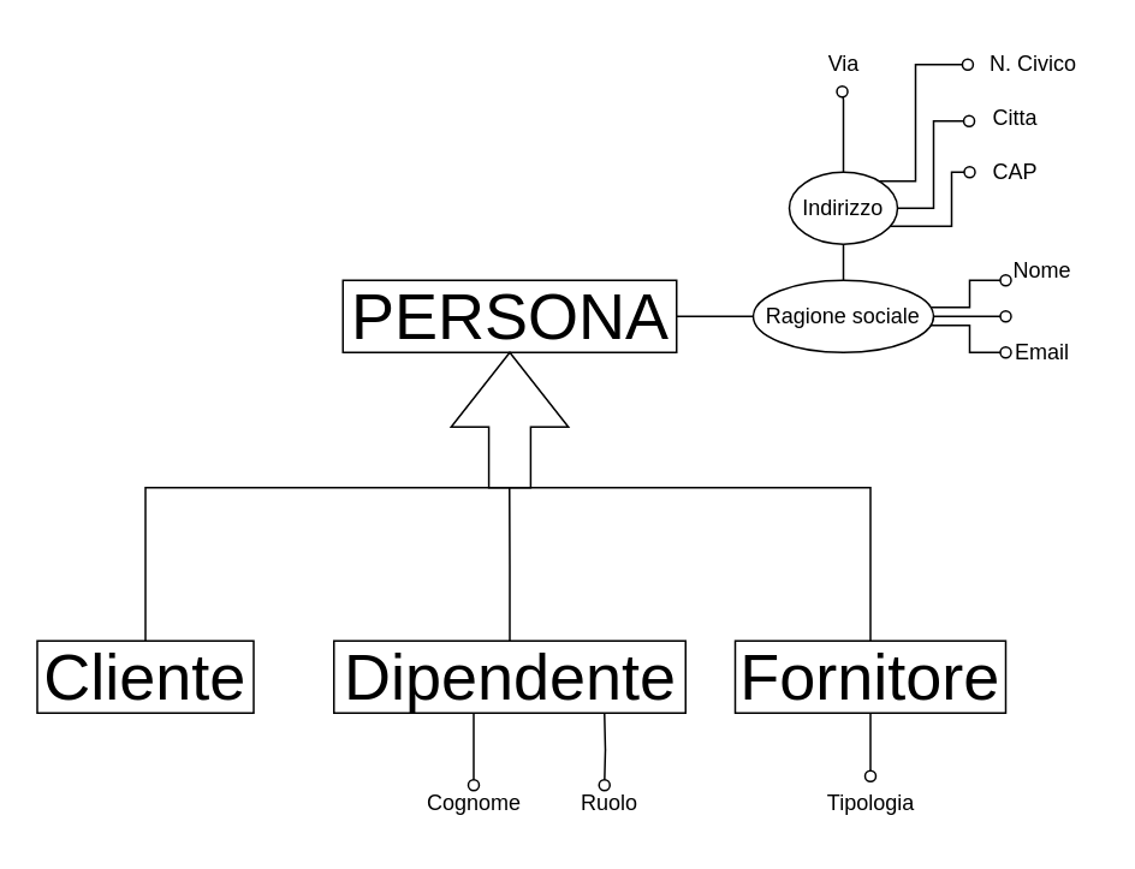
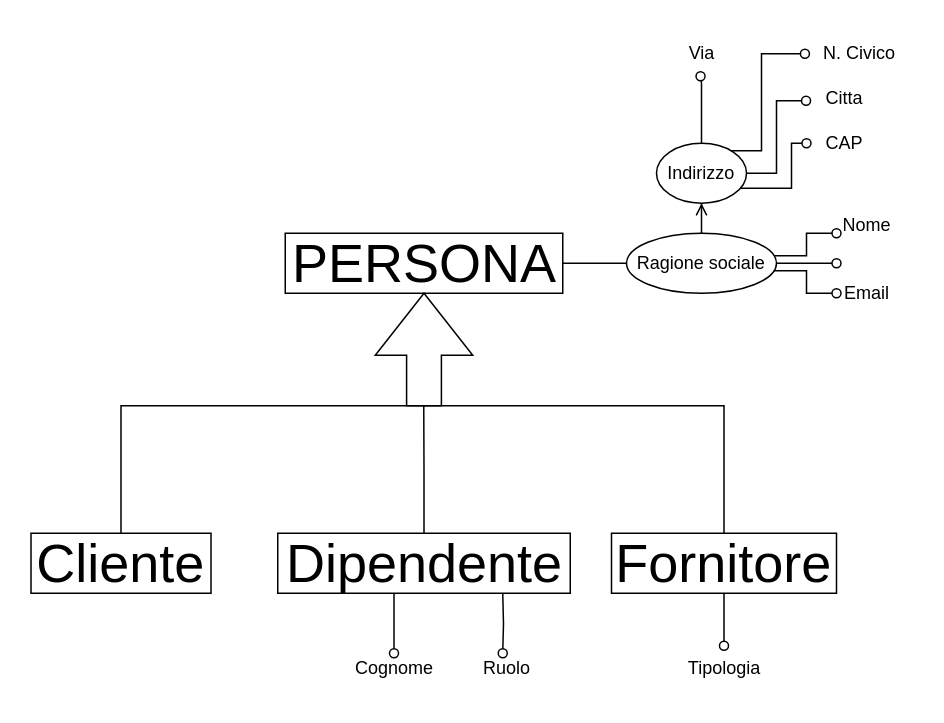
  <mxCell id="0" />
  <mxCell id="1" parent="0" />
  <mxCell id="2" style="edgeStyle=orthogonalEdgeStyle;rounded=0;orthogonalLoop=1;jettySize=auto;html=1;fontSize=12;endArrow=none;endFill=0;" edge="1" parent="1" source="3" target="17"><mxGeometry relative="1" as="geometry" /></mxCell>
  <mxCell id="3" value="PERSONA" style="whiteSpace=wrap;html=1;align=center;fontSize=36;" vertex="1" parent="1"><mxGeometry x="189.5" y="155" width="185" height="40" as="geometry" /></mxCell>
  <mxCell id="4" value="" style="shape=singleArrow;direction=north;whiteSpace=wrap;html=1;fontSize=36;arrowWidth=0.357;arrowSize=0.552;" vertex="1" parent="1"><mxGeometry x="249.5" y="195" width="65" height="75" as="geometry" /></mxCell>
  <mxCell id="5" style="edgeStyle=orthogonalEdgeStyle;rounded=0;orthogonalLoop=1;jettySize=auto;html=1;exitX=0.5;exitY=0;exitDx=0;exitDy=0;endArrow=none;endFill=0;entryX=0.5;entryY=0;entryDx=0;entryDy=0;" edge="1" parent="1" source="6" target="12"><mxGeometry relative="1" as="geometry"><mxPoint x="497" y="290" as="targetPoint" /><Array as="points"><mxPoint x="80" y="270" /><mxPoint x="482" y="270" /></Array></mxGeometry></mxCell>
  <mxCell id="6" value="Cliente" style="whiteSpace=wrap;html=1;align=center;fontSize=36;" vertex="1" parent="1"><mxGeometry x="20" y="355" width="120" height="40" as="geometry" /></mxCell>
  <mxCell id="7" style="edgeStyle=orthogonalEdgeStyle;rounded=0;orthogonalLoop=1;jettySize=auto;html=1;endArrow=oval;endFill=0;" edge="1" parent="1"><mxGeometry relative="1" as="geometry"><mxPoint x="262" y="435" as="targetPoint" /><Array as="points"><mxPoint x="262" y="405" /><mxPoint x="262" y="405" /></Array><mxPoint x="262" y="395" as="sourcePoint" /></mxGeometry></mxCell>
  <mxCell id="8" style="edgeStyle=orthogonalEdgeStyle;rounded=0;orthogonalLoop=1;jettySize=auto;html=1;endArrow=oval;endFill=0;" edge="1" parent="1"><mxGeometry relative="1" as="geometry"><mxPoint x="334.5" y="435" as="targetPoint" /><mxPoint x="334.5" y="395" as="sourcePoint" /></mxGeometry></mxCell>
  <mxCell id="9" style="edgeStyle=orthogonalEdgeStyle;rounded=0;orthogonalLoop=1;jettySize=auto;html=1;exitX=0.5;exitY=0;exitDx=0;exitDy=0;endArrow=none;endFill=0;" edge="1" parent="1" source="10"><mxGeometry relative="1" as="geometry"><mxPoint x="281.839" y="270" as="targetPoint" /></mxGeometry></mxCell>
  <mxCell id="10" value="Dipendente" style="whiteSpace=wrap;html=1;align=center;fontSize=36;" vertex="1" parent="1"><mxGeometry x="184.5" y="355" width="195" height="40" as="geometry" /></mxCell>
  <mxCell id="11" style="edgeStyle=orthogonalEdgeStyle;rounded=0;orthogonalLoop=1;jettySize=auto;html=1;endArrow=oval;endFill=0;" edge="1" parent="1" source="12" target="29"><mxGeometry relative="1" as="geometry"><mxPoint x="482" y="425" as="targetPoint" /></mxGeometry></mxCell>
  <mxCell id="12" value="Fornitore" style="whiteSpace=wrap;html=1;align=center;fontSize=36;" vertex="1" parent="1"><mxGeometry x="407" y="355" width="150" height="40" as="geometry" /></mxCell>
- <mxCell id="13" style="edgeStyle=orthogonalEdgeStyle;rounded=0;orthogonalLoop=1;jettySize=auto;html=1;fontSize=12;endArrow=none;endFill=0;" edge="1" parent="1" source="17" target="22"><mxGeometry relative="1" as="geometry" /></mxCell>
+ <mxCell id="13" style="edgeStyle=orthogonalEdgeStyle;rounded=0;orthogonalLoop=1;jettySize=auto;html=1;fontSize=12;endArrow=open;endFill=0;" edge="1" parent="1" source="17" target="22"><mxGeometry relative="1" as="geometry" /></mxCell>
  <mxCell id="14" style="edgeStyle=orthogonalEdgeStyle;rounded=0;orthogonalLoop=1;jettySize=auto;html=1;endArrow=oval;endFill=0;" edge="1" parent="1" source="17"><mxGeometry relative="1" as="geometry"><mxPoint x="557" y="155" as="targetPoint" /><Array as="points"><mxPoint x="537" y="170" /><mxPoint x="537" y="155" /></Array></mxGeometry></mxCell>
  <mxCell id="15" style="edgeStyle=orthogonalEdgeStyle;rounded=0;orthogonalLoop=1;jettySize=auto;html=1;endArrow=oval;endFill=0;" edge="1" parent="1" source="17"><mxGeometry relative="1" as="geometry"><mxPoint x="557" y="175" as="targetPoint" /></mxGeometry></mxCell>
  <mxCell id="16" style="edgeStyle=orthogonalEdgeStyle;rounded=0;orthogonalLoop=1;jettySize=auto;html=1;endArrow=oval;endFill=0;" edge="1" parent="1" source="17"><mxGeometry relative="1" as="geometry"><mxPoint x="557" y="195" as="targetPoint" /><Array as="points"><mxPoint x="537" y="180" /><mxPoint x="537" y="195" /></Array></mxGeometry></mxCell>
  <mxCell id="17" value="Ragione sociale" style="ellipse;whiteSpace=wrap;html=1;align=center;fontSize=12;fillColor=none;" vertex="1" parent="1"><mxGeometry x="417" y="155" width="100" height="40" as="geometry" /></mxCell>
  <mxCell id="18" style="edgeStyle=orthogonalEdgeStyle;rounded=0;orthogonalLoop=1;jettySize=auto;html=1;fontSize=12;endArrow=oval;endFill=0;exitX=0.5;exitY=0;exitDx=0;exitDy=0;entryX=0.484;entryY=1.01;entryDx=0;entryDy=0;entryPerimeter=0;" edge="1" parent="1" source="22" target="23"><mxGeometry relative="1" as="geometry"><mxPoint x="467" y="55" as="targetPoint" /><Array as="points"><mxPoint x="467" y="55" /></Array></mxGeometry></mxCell>
  <mxCell id="19" style="edgeStyle=orthogonalEdgeStyle;rounded=0;orthogonalLoop=1;jettySize=auto;html=1;endArrow=oval;endFill=0;entryX=-0.006;entryY=0.557;entryDx=0;entryDy=0;entryPerimeter=0;" edge="1" parent="1" source="22" target="25"><mxGeometry relative="1" as="geometry"><mxPoint x="517" y="75" as="targetPoint" /></mxGeometry></mxCell>
  <mxCell id="20" style="edgeStyle=orthogonalEdgeStyle;rounded=0;orthogonalLoop=1;jettySize=auto;html=1;endArrow=oval;endFill=0;" edge="1" parent="1" source="22"><mxGeometry relative="1" as="geometry"><mxPoint x="537" y="95" as="targetPoint" /><Array as="points"><mxPoint x="527" y="125" /><mxPoint x="527" y="95" /></Array></mxGeometry></mxCell>
  <mxCell id="21" style="edgeStyle=orthogonalEdgeStyle;rounded=0;orthogonalLoop=1;jettySize=auto;html=1;entryX=-0.015;entryY=0.512;entryDx=0;entryDy=0;entryPerimeter=0;endArrow=oval;endFill=0;" edge="1" parent="1" source="22" target="24"><mxGeometry relative="1" as="geometry"><Array as="points"><mxPoint x="507" y="100" /><mxPoint x="507" y="35" /><mxPoint x="536" y="35" /></Array></mxGeometry></mxCell>
  <mxCell id="22" value="Indirizzo" style="ellipse;whiteSpace=wrap;html=1;align=center;fontSize=12;fillColor=none;" vertex="1" parent="1"><mxGeometry x="437" y="95" width="60" height="40" as="geometry" /></mxCell>
  <mxCell id="23" value="Via" style="text;html=1;align=center;verticalAlign=middle;resizable=0;points=[];autosize=1;strokeColor=none;fillColor=none;" vertex="1" parent="1"><mxGeometry x="447" y="20" width="40" height="30" as="geometry" /></mxCell>
  <mxCell id="24" value="N. Civico" style="text;html=1;align=center;verticalAlign=middle;resizable=0;points=[];autosize=1;strokeColor=none;fillColor=none;" vertex="1" parent="1"><mxGeometry x="537" y="20" width="70" height="30" as="geometry" /></mxCell>
  <mxCell id="25" value="Citta" style="text;html=1;align=center;verticalAlign=middle;resizable=0;points=[];autosize=1;strokeColor=none;fillColor=none;" vertex="1" parent="1"><mxGeometry x="537" y="50" width="50" height="30" as="geometry" /></mxCell>
  <mxCell id="26" value="CAP" style="text;html=1;align=center;verticalAlign=middle;resizable=0;points=[];autosize=1;strokeColor=none;fillColor=none;" vertex="1" parent="1"><mxGeometry x="537" y="80" width="50" height="30" as="geometry" /></mxCell>
  <mxCell id="27" value="Nome" style="text;html=1;align=center;verticalAlign=middle;resizable=0;points=[];autosize=1;strokeColor=none;fillColor=none;" vertex="1" parent="1"><mxGeometry x="547" y="135" width="60" height="30" as="geometry" /></mxCell>
  <mxCell id="28" value="Email" style="text;html=1;align=center;verticalAlign=middle;resizable=0;points=[];autosize=1;strokeColor=none;fillColor=none;" vertex="1" parent="1"><mxGeometry x="552" y="180" width="50" height="30" as="geometry" /></mxCell>
  <mxCell id="29" value="Tipologia" style="text;html=1;align=center;verticalAlign=middle;resizable=0;points=[];autosize=1;strokeColor=none;fillColor=none;" vertex="1" parent="1"><mxGeometry x="447" y="430" width="70" height="30" as="geometry" /></mxCell>
  <mxCell id="30" value="Cognome" style="text;html=1;align=center;verticalAlign=middle;resizable=0;points=[];autosize=1;strokeColor=none;fillColor=none;" vertex="1" parent="1"><mxGeometry x="222" y="430" width="80" height="30" as="geometry" /></mxCell>
  <mxCell id="31" value="Ruolo" style="text;html=1;align=center;verticalAlign=middle;resizable=0;points=[];autosize=1;strokeColor=none;fillColor=none;" vertex="1" parent="1"><mxGeometry x="312" y="430" width="50" height="30" as="geometry" /></mxCell>
